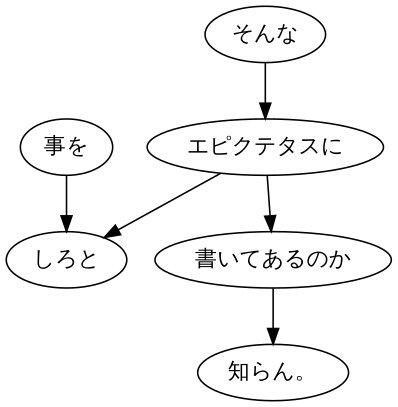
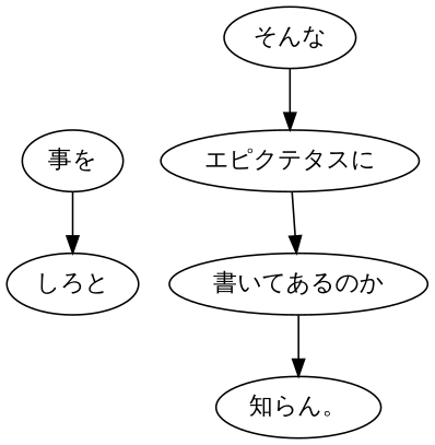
  digraph {
    fontname="PT Serif"
    node [fontname="PT Serif"]
    edge [fontname="PT Serif"]
    n1 [label="エピクテタスに"]
    n2 [label="しろと"]
    n3 [label="書いてあるのか"]
    n4 [label="そんな"]
    n5 [label="事を"]
    n6 [label="知らん。"]
-   n1 -> n2
    n1 -> n3
    n3 -> n6
    n4 -> n1
    n5 -> n2
  }
